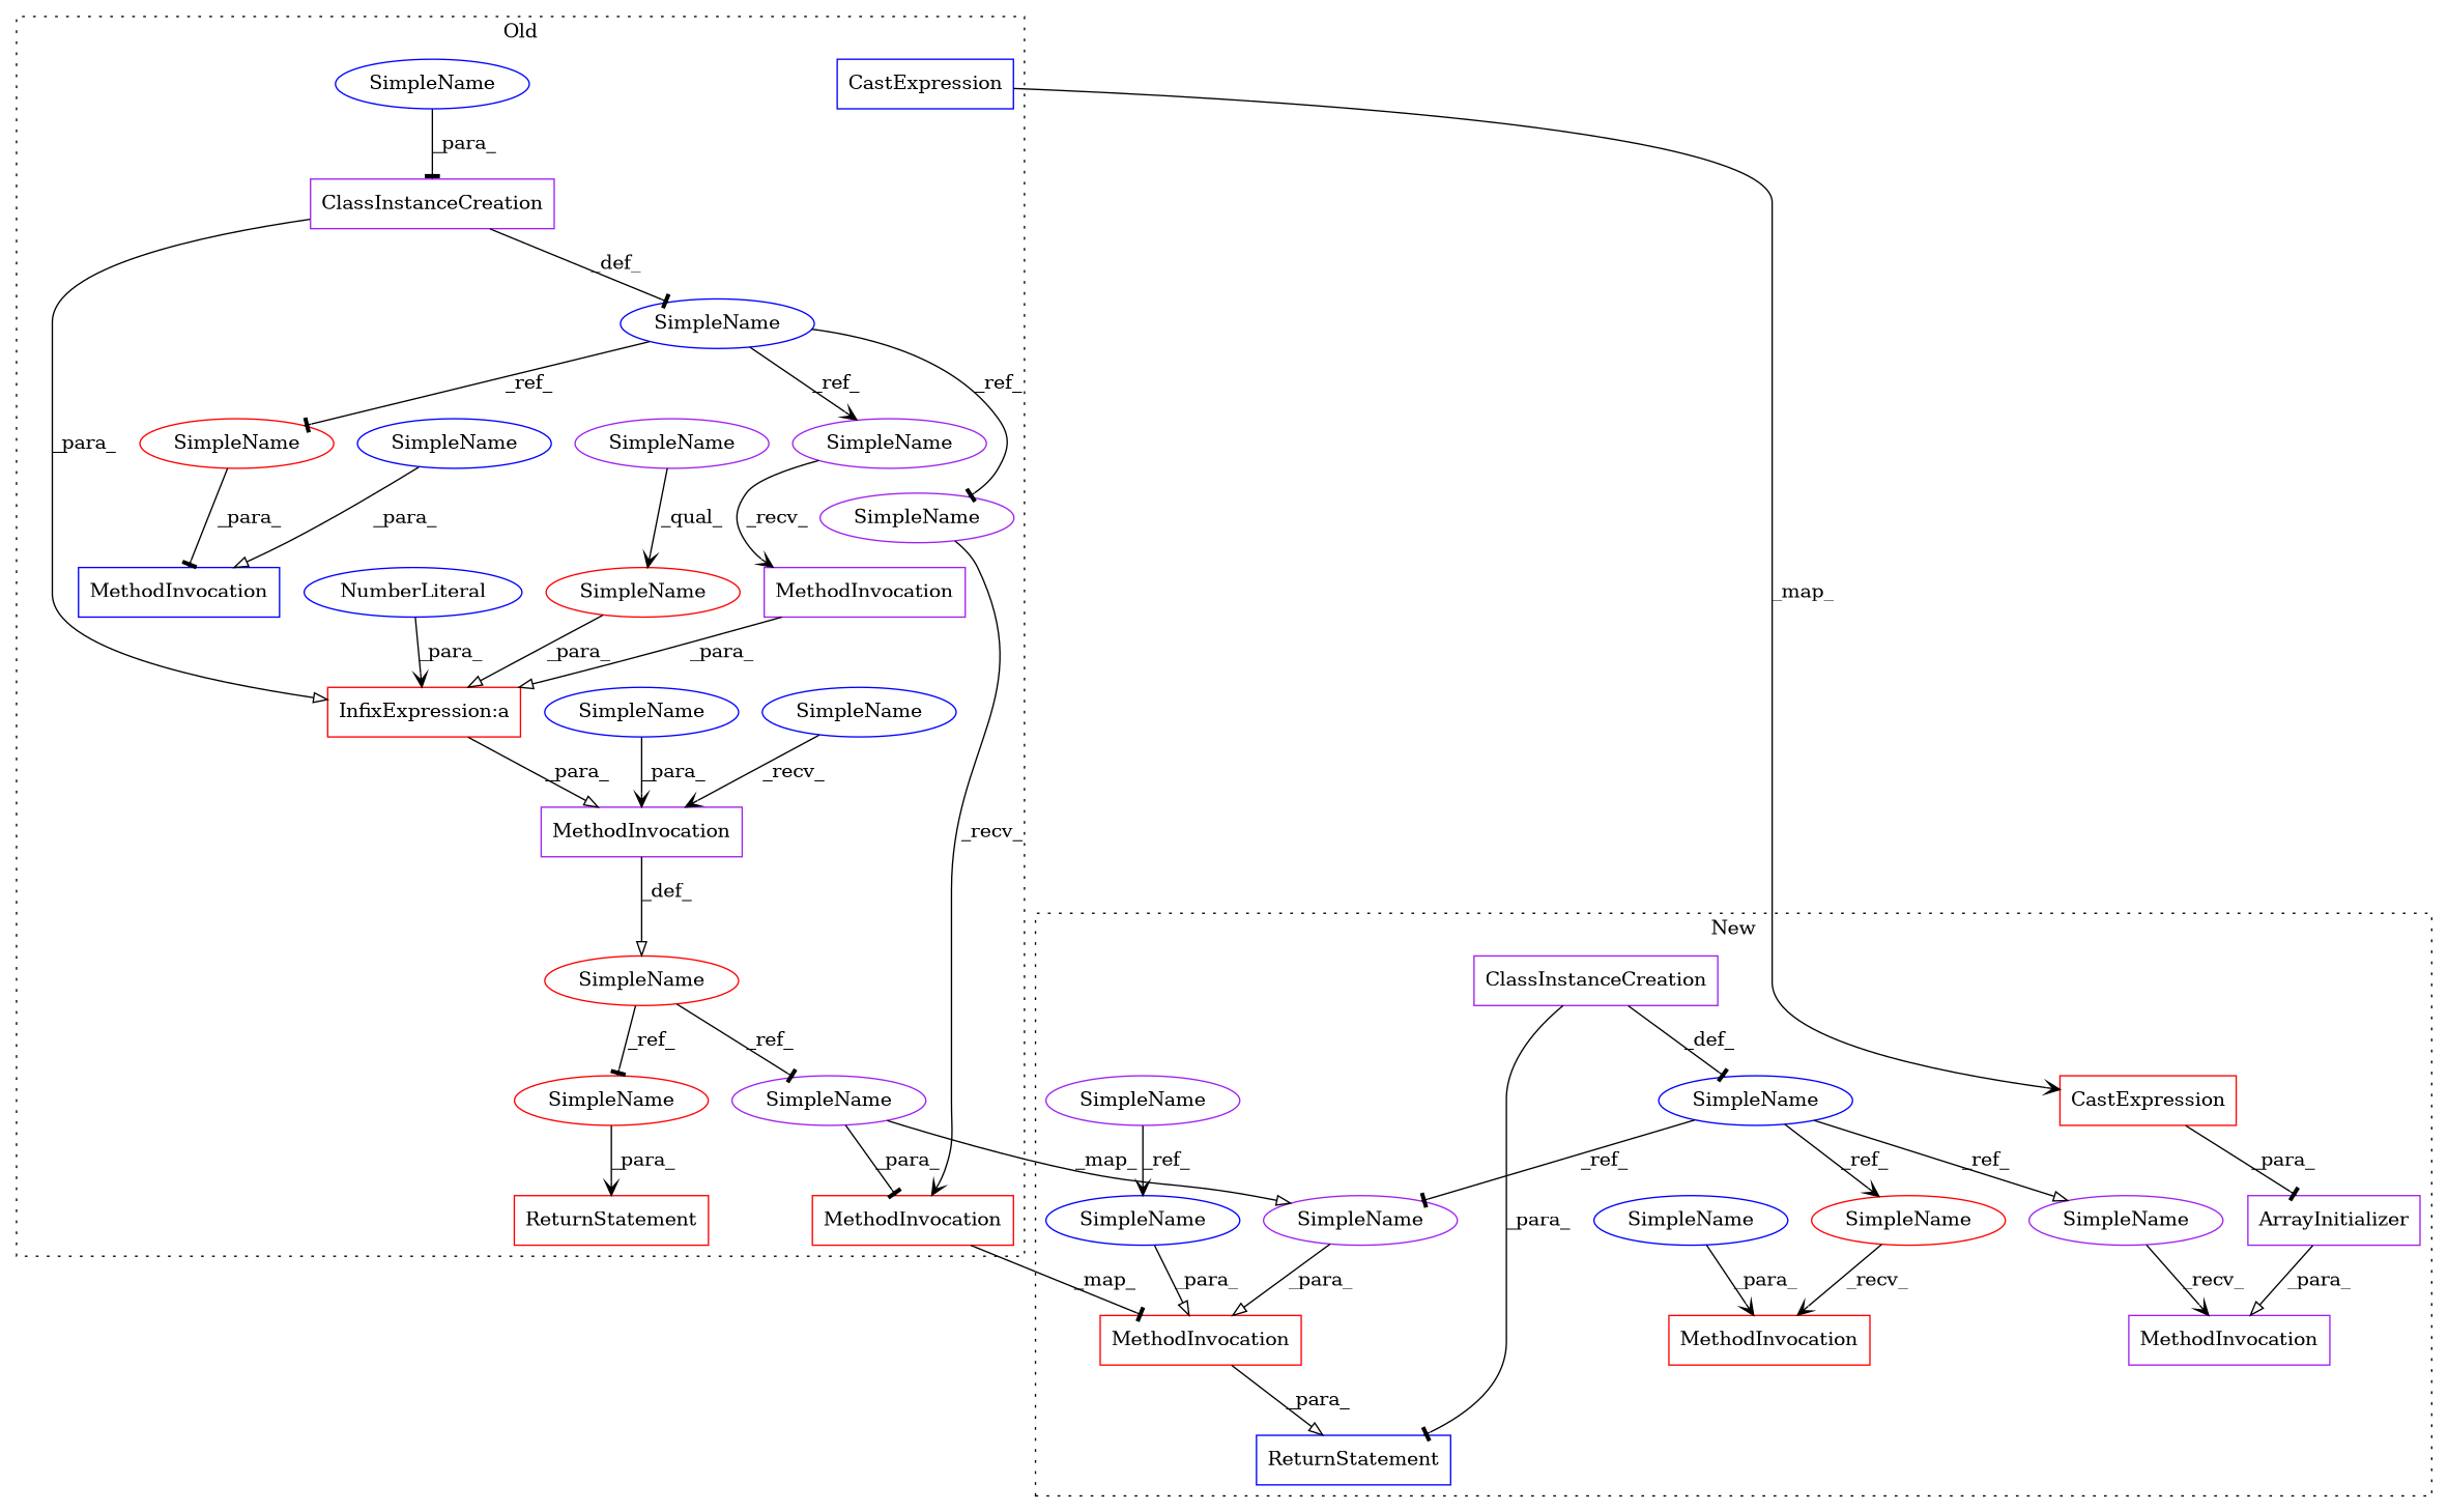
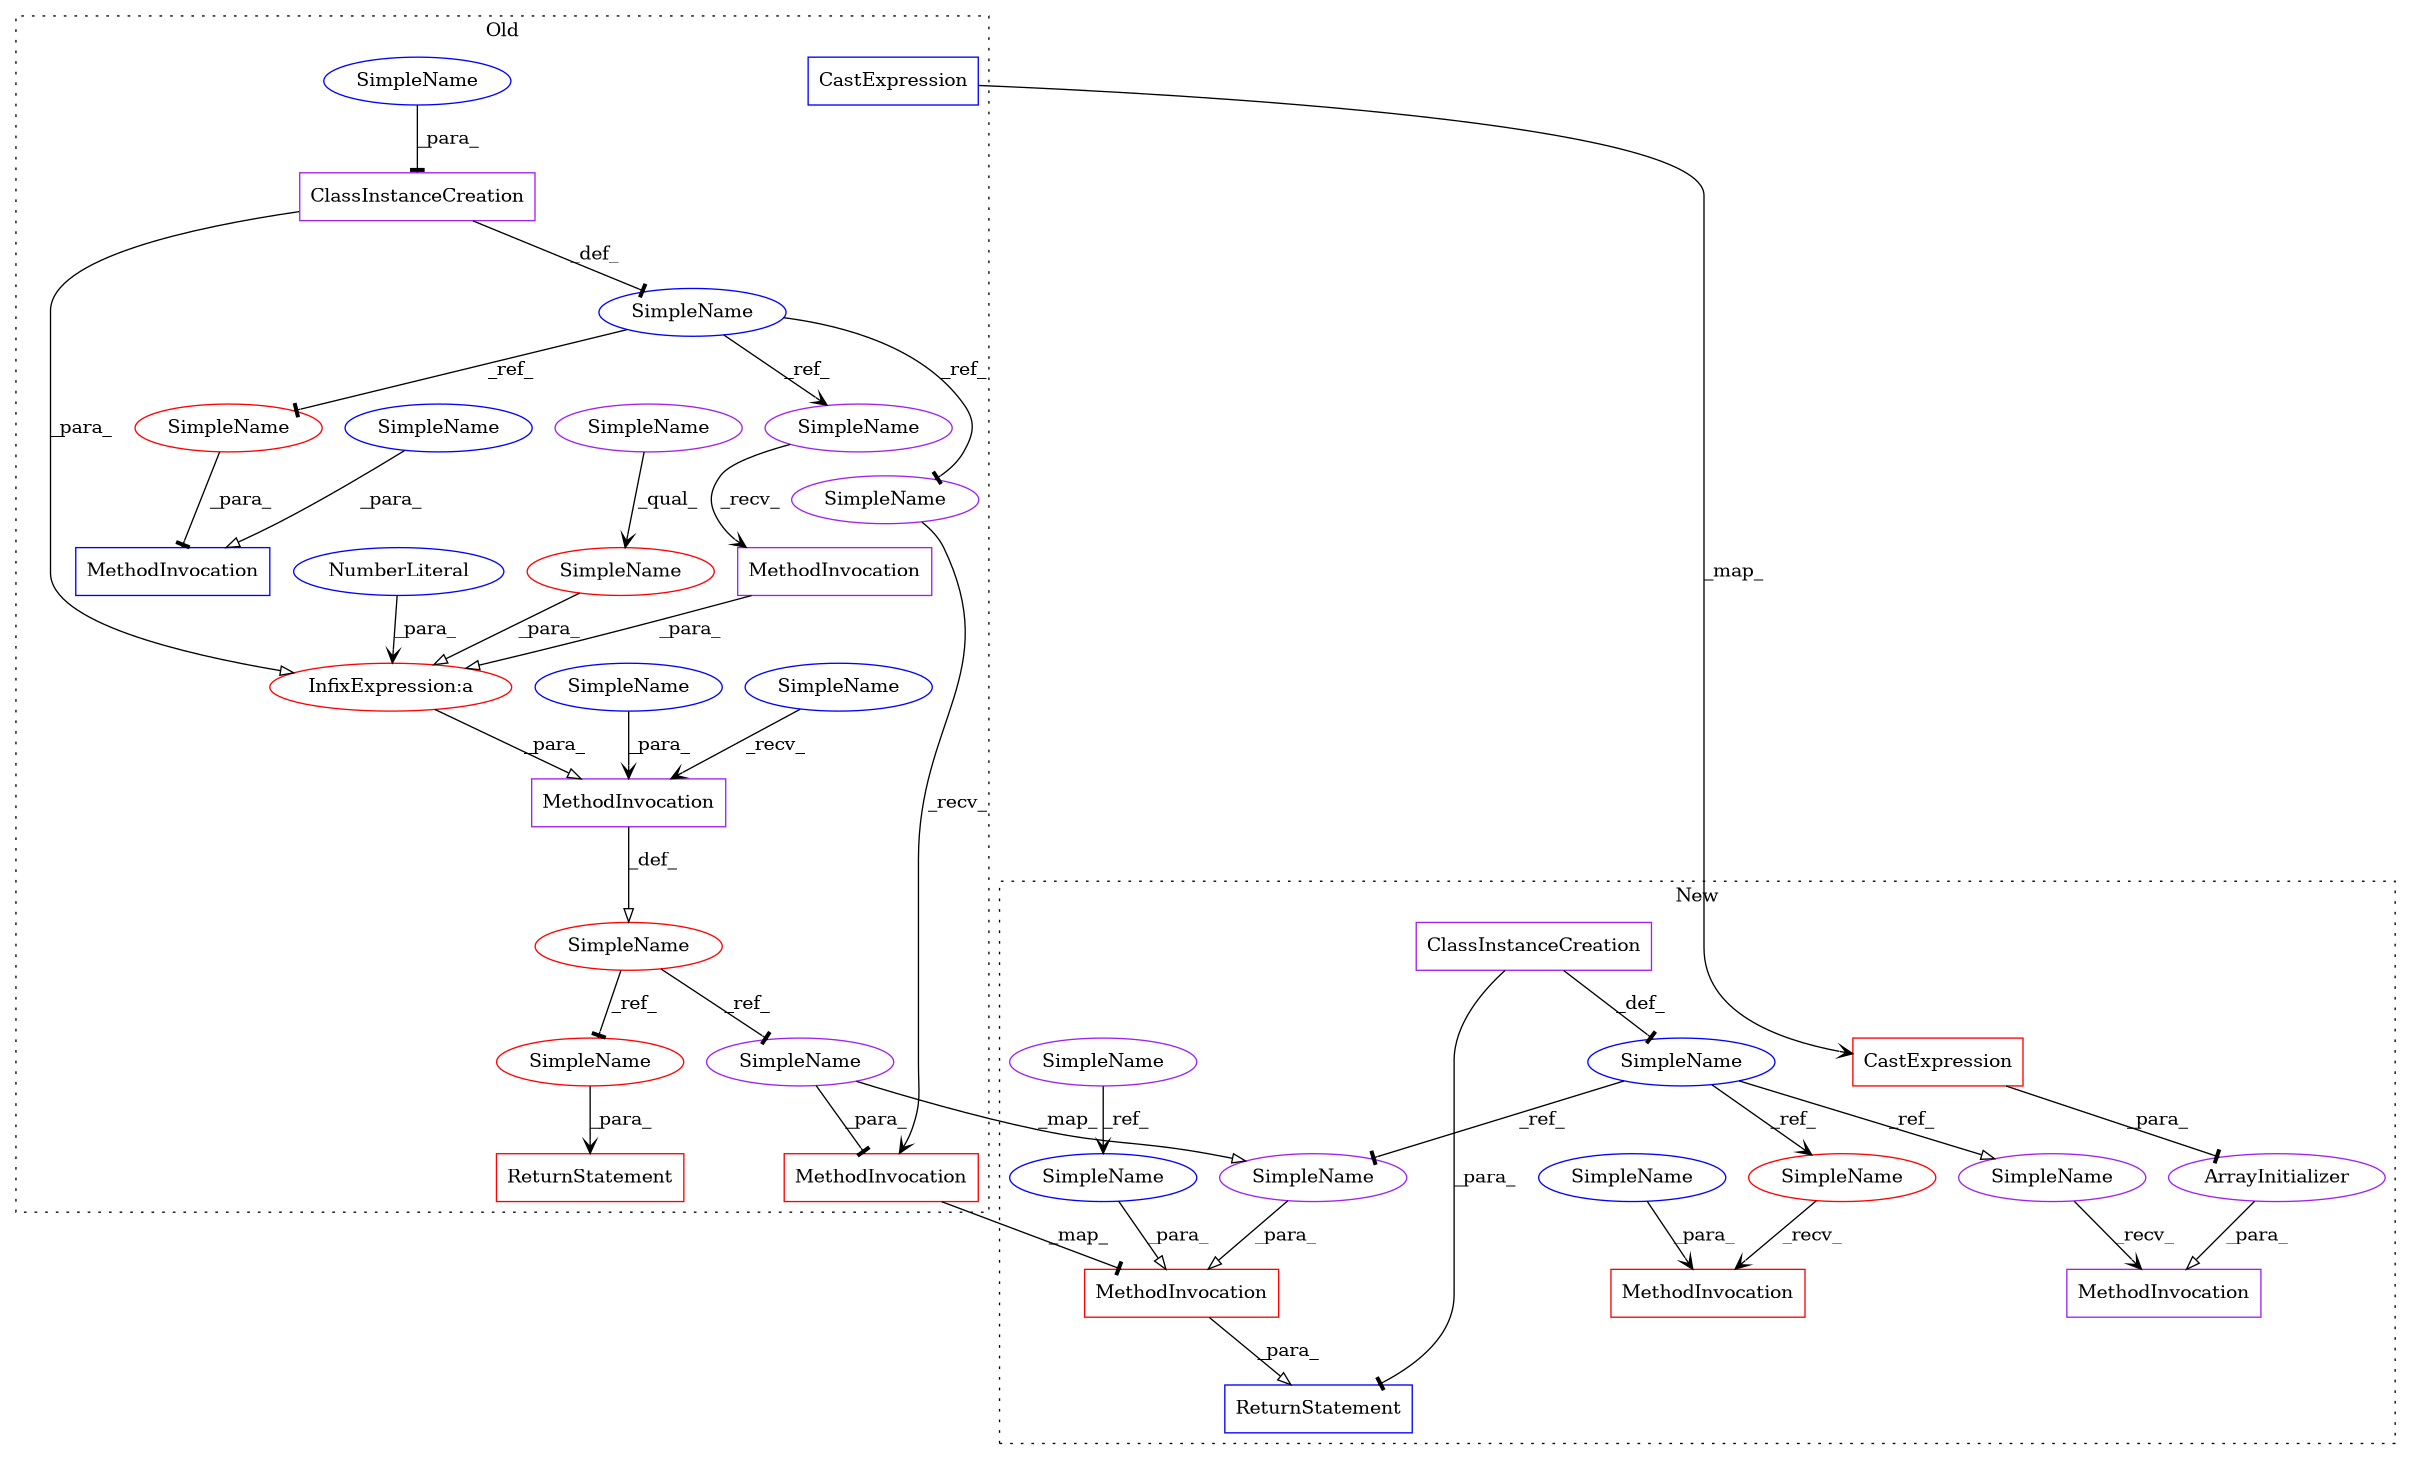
  digraph {
    node [a=42 color=purple l=6 s=7506 shape=ellipse]
    edge [arrowhead=vee]
    n1 [a=11 color=blue l=7 label=CastExpression s=7565 shape=box]
    n2 [a=14 l="30,1" label=ClassInstanceCreation s="7401,7442" shape=box]
    n3 [a=32 label=MethodInvocation s=7529 shape=box]
    n4 [a=32 color=red l="8,1" label=MethodInvocation s="7583,7615" shape=box]
    n5 [a=32 color=blue l="5,1" label=MethodInvocation s="7449,7461" shape=box]
    n6 [a=32 l="7,1" label=MethodInvocation s="7492,7535" shape=box]
    n7 [a=34 color=blue l=1 label=NumberLiteral s=7521]
    n8 [a=41 color=red l=7 label=ReturnStatement s=7622 shape=box]
    n9 [color=blue l=3 label=SimpleName s=7395]
    n10 [color=blue l=2 label=SimpleName s=7454]
    n11 [label=SimpleName s=7591]
    n12 [l=5 label=SimpleName]
    n13 [l=3 label=SimpleName s=7579]
    n14 [color=blue l=11 label=SimpleName s=7431]
    n15 [color=red l=3 label=SimpleName s=7458]
    n16 [l=3 label=SimpleName s=7525]
    n17 [color=red label=SimpleName s=7629]
    n18 [color=blue label=SimpleName s=7485]
    n19 [color=red l=12 label=SimpleName]
    n20 [color=blue l=5 label=SimpleName s=7499]
    n21 [color=red label=SimpleName s=7476]
-   n22 [a=27 color=red l=3 label="InfixExpression:a" s=7518 shape=box]
-   n23 [a=4 l="2,2" label=ArrayInitializer s="10688,10698" shape=box]
+   n22 [a=27 color=red l=3 label="InfixExpression:a" s=7518]
+   n23 [a=4 l="2,2" label=ArrayInitializer s="10688,10698"]
    n24 [a=11 color=red l=7 label=CastExpression s=10690 shape=box]
    n25 [a=14 l="23,1" label=ClassInstanceCreation s="10593,10640" shape=box]
    n26 [a=32 color=red l="4,1" label=MethodInvocation s="10652,10661" shape=box]
    n27 [a=32 color=red l="20,1" label=MethodInvocation s="10714,10760" shape=box]
    n28 [a=32 l="4,1" label=MethodInvocation s="10673,10700" shape=box]
    n29 [a=41 color=blue l=7 label=ReturnStatement s=10707 shape=box]
    n30 [color=blue l=2 label=SimpleName s=10734]
    n31 [l=4 label=SimpleName s=10668]
    n32 [l=2 label=SimpleName s=9713]
    n33 [l=4 label=SimpleName s=10738]
    n34 [color=blue l=5 label=SimpleName s=10656]
    n35 [color=blue l=4 label=SimpleName s=10586]
    n36 [color=red l=4 label=SimpleName s=10647]
    subgraph cluster_1 {
      label=Old
      style=dotted
      n1
      n2
      n3
      n4
      n5
      n6
      n7
      n8
      n9
      n10
      n11
      n12
      n13
      n14
      n15
      n16
      n17
      n18
      n19
      n20
      n21
      n22
    }
    subgraph cluster_2 {
      label=New
      style=dotted
      n23
      n24
      n25
      n26
      n27
      n28
      n29
      n30
      n31
      n32
      n33
      n34
      n35
      n36
    }
    n1 -> n24 [label=_map_]
    n2 -> n9 [arrowhead=tee label=_def_]
    n2 -> n22 [arrowhead=onormal label=_para_]
    n3 -> n22 [arrowhead=onormal label=_para_]
    n4 -> n27 [arrowhead=tee label=_map_]
    n6 -> n21 [arrowhead=onormal label=_def_]
    n7 -> n22 [label=_para_]
    n9 -> n13 [arrowhead=tee label=_ref_]
    n9 -> n15 [arrowhead=tee label=_ref_]
    n9 -> n16 [label=_ref_]
    n10 -> n5 [arrowhead=onormal label=_para_]
    n11 -> n4 [arrowhead=tee label=_para_]
    n11 -> n33 [arrowhead=onormal label=_map_]
    n12 -> n19 [label=_qual_]
    n13 -> n4 [label=_recv_]
    n14 -> n2 [arrowhead=tee label=_para_]
    n15 -> n5 [arrowhead=tee label=_para_]
    n16 -> n3 [label=_recv_]
    n17 -> n8 [label=_para_]
    n18 -> n6 [label=_recv_]
    n19 -> n22 [arrowhead=onormal label=_para_]
    n20 -> n6 [label=_para_]
    n21 -> n11 [arrowhead=tee label=_ref_]
    n21 -> n17 [arrowhead=tee label=_ref_]
    n22 -> n6 [arrowhead=onormal label=_para_]
    n23 -> n28 [arrowhead=onormal label=_para_]
    n24 -> n23 [arrowhead=tee label=_para_]
    n25 -> n29 [arrowhead=tee label=_para_]
    n25 -> n35 [arrowhead=tee label=_def_]
    n27 -> n29 [arrowhead=onormal label=_para_]
    n30 -> n27 [arrowhead=onormal label=_para_]
    n31 -> n28 [label=_recv_]
    n32 -> n30 [label=_ref_]
    n33 -> n27 [arrowhead=onormal label=_para_]
    n34 -> n26 [label=_para_]
    n35 -> n31 [arrowhead=onormal label=_ref_]
    n35 -> n33 [arrowhead=tee label=_ref_]
    n35 -> n36 [label=_ref_]
    n36 -> n26 [label=_recv_]
  }
